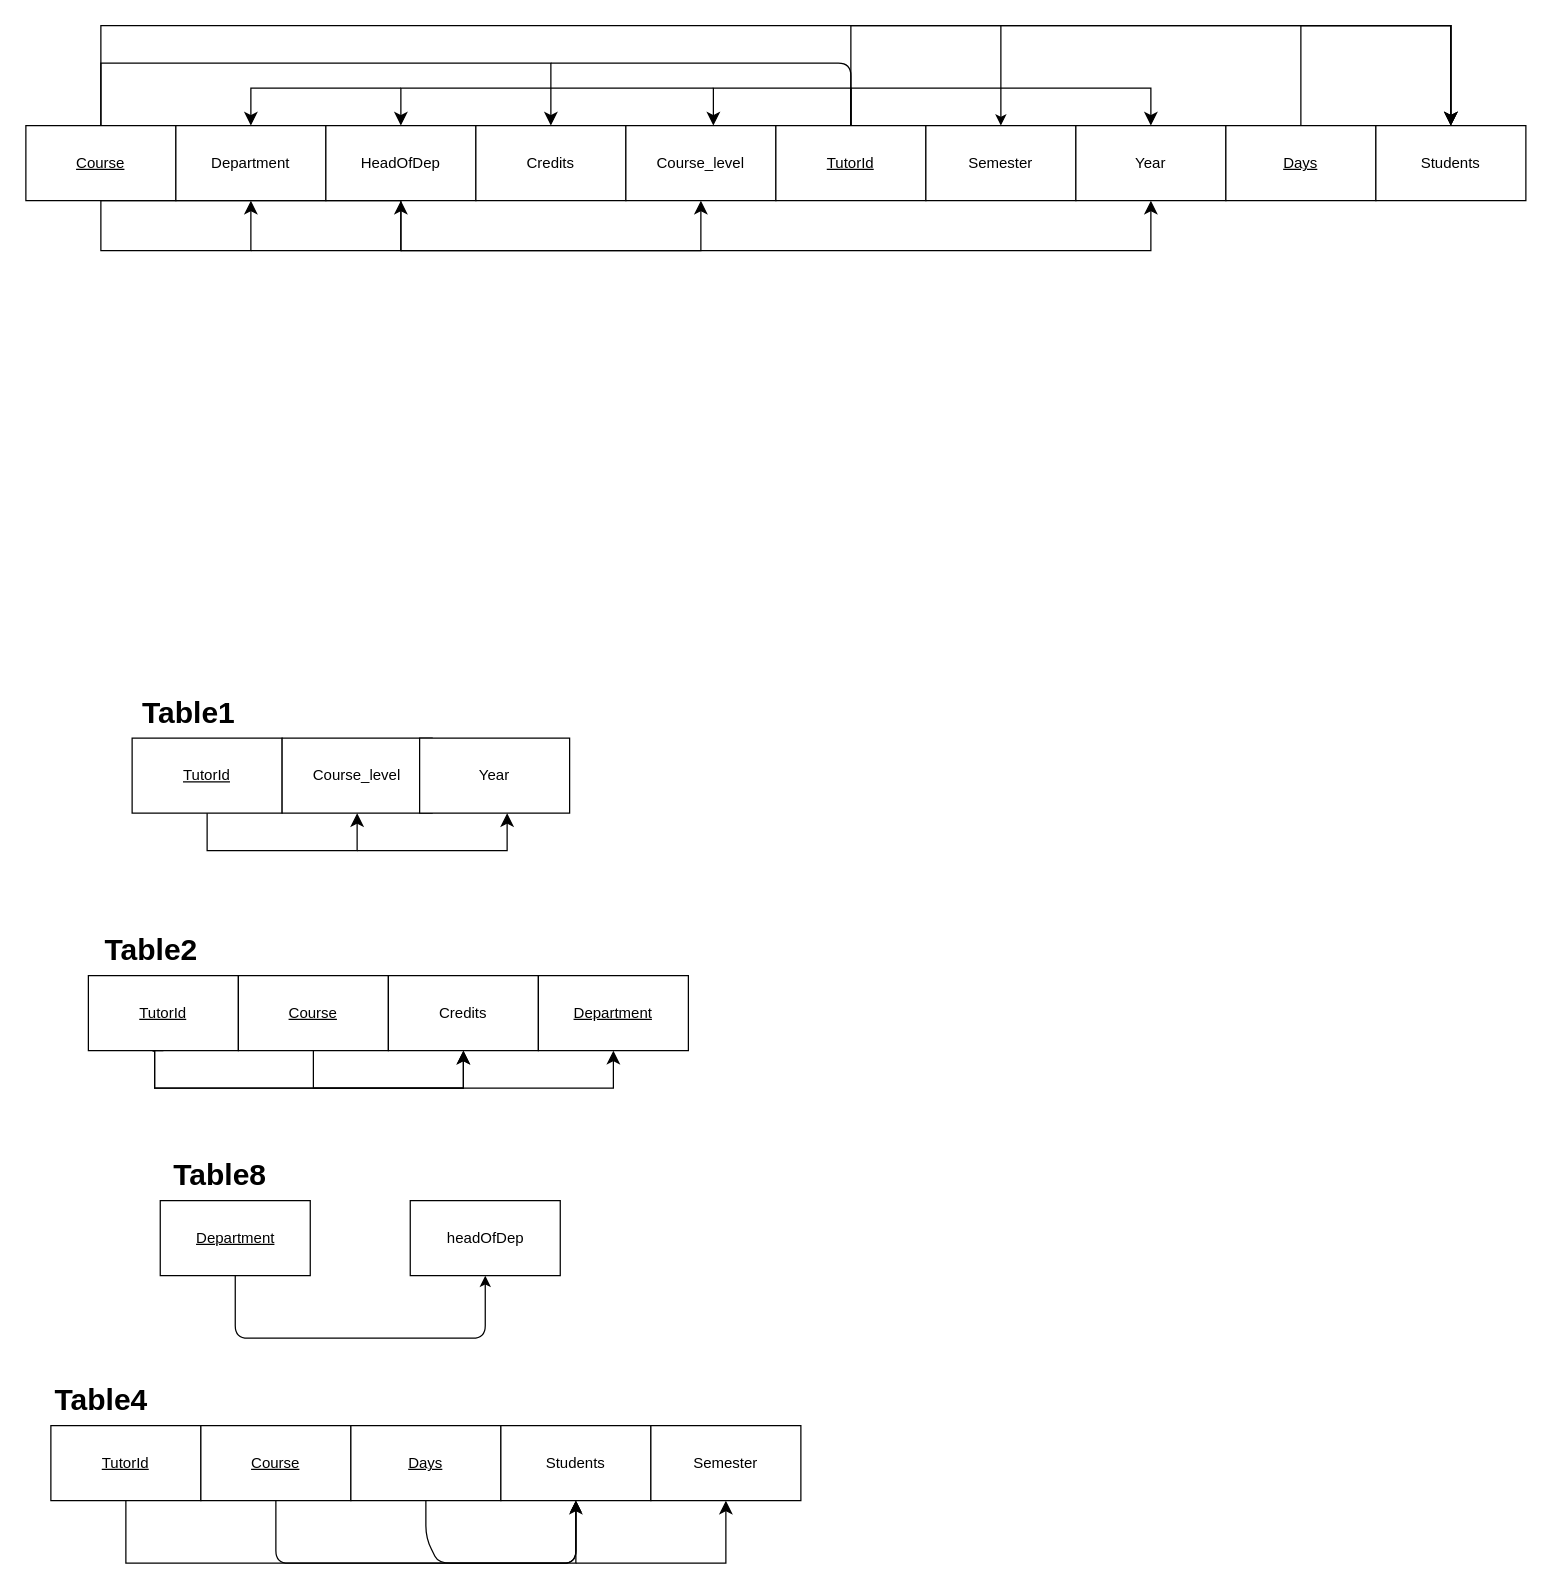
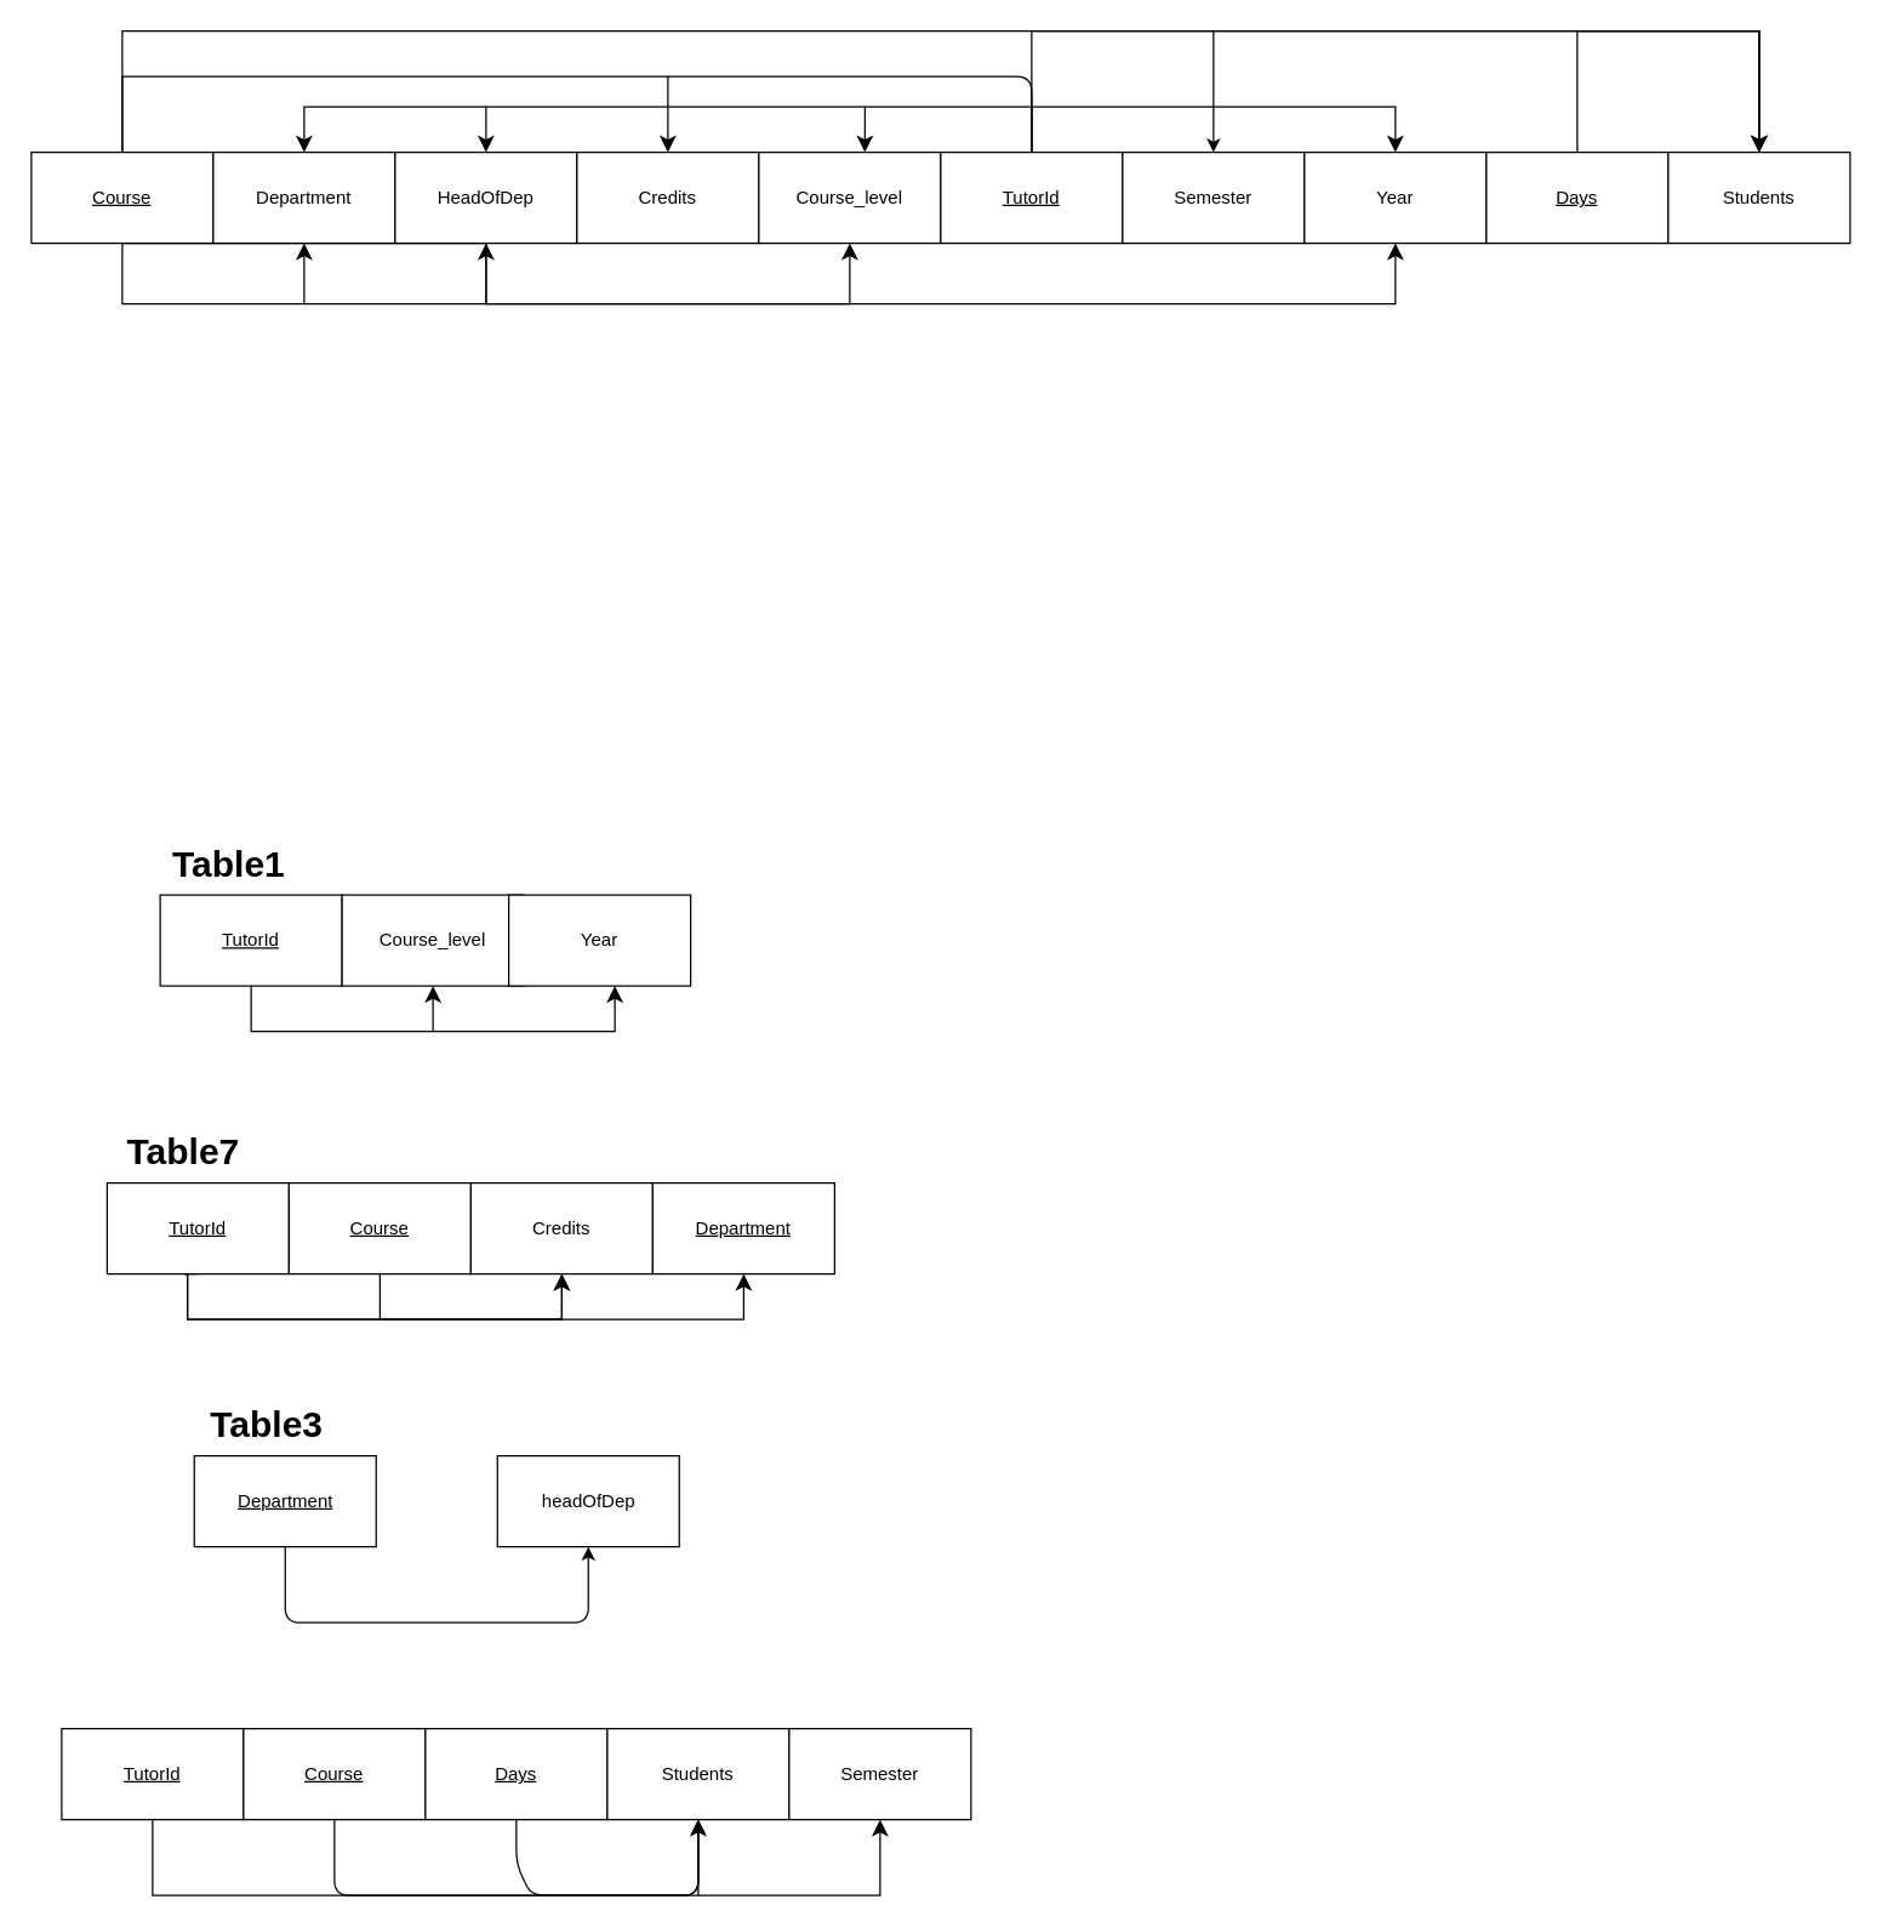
  <mxCell id="0" />
  <mxCell id="1" parent="0" />
  <mxCell id="2" value="&lt;u&gt;Course&lt;/u&gt;" style="rounded=0;whiteSpace=wrap;html=1;" parent="1" vertex="1"><mxGeometry x="20" y="100" width="120" height="60" as="geometry" /></mxCell>
  <mxCell id="3" value="Department" style="rounded=0;whiteSpace=wrap;html=1;" parent="1" vertex="1"><mxGeometry x="140" y="100" width="120" height="60" as="geometry" /></mxCell>
  <mxCell id="4" value="HeadOfDep" style="rounded=0;whiteSpace=wrap;html=1;" parent="1" vertex="1"><mxGeometry x="260" y="100" width="120" height="60" as="geometry" /></mxCell>
  <mxCell id="5" value="Credits" style="rounded=0;whiteSpace=wrap;html=1;" parent="1" vertex="1"><mxGeometry x="380" y="100" width="120" height="60" as="geometry" /></mxCell>
  <mxCell id="6" value="Course_level" style="rounded=0;whiteSpace=wrap;html=1;" parent="1" vertex="1"><mxGeometry x="500" y="100" width="120" height="60" as="geometry" /></mxCell>
  <mxCell id="7" value="&lt;u&gt;TutorId&lt;/u&gt;" style="rounded=0;whiteSpace=wrap;html=1;" parent="1" vertex="1"><mxGeometry x="620" y="100" width="120" height="60" as="geometry" /></mxCell>
  <mxCell id="8" value="Semester" style="rounded=0;whiteSpace=wrap;html=1;" parent="1" vertex="1"><mxGeometry x="740" y="100" width="120" height="60" as="geometry" /></mxCell>
  <mxCell id="9" value="Year" style="rounded=0;whiteSpace=wrap;html=1;" parent="1" vertex="1"><mxGeometry x="860" y="100" width="120" height="60" as="geometry" /></mxCell>
  <mxCell id="10" value="&lt;u&gt;Days&lt;/u&gt;" style="rounded=0;whiteSpace=wrap;html=1;" parent="1" vertex="1"><mxGeometry x="980" y="100" width="120" height="60" as="geometry" /></mxCell>
  <mxCell id="11" value="Students" style="rounded=0;whiteSpace=wrap;html=1;" parent="1" vertex="1"><mxGeometry x="1100" y="100" width="120" height="60" as="geometry" /></mxCell>
  <mxCell id="12" value="" style="edgeStyle=segmentEdgeStyle;endArrow=classic;html=1;curved=0;rounded=0;endSize=8;startSize=8;exitX=0.5;exitY=1;exitDx=0;exitDy=0;entryX=0.5;entryY=1;entryDx=0;entryDy=0;" parent="1" source="2" target="3" edge="1"><mxGeometry width="50" height="50" relative="1" as="geometry"><mxPoint x="-10" y="340" as="sourcePoint" /><mxPoint x="40" y="290" as="targetPoint" /><Array as="points"><mxPoint x="80" y="200" /><mxPoint x="200" y="200" /></Array></mxGeometry></mxCell>
  <mxCell id="13" value="" style="edgeStyle=segmentEdgeStyle;endArrow=classic;html=1;curved=0;rounded=0;endSize=8;startSize=8;entryX=0.5;entryY=1;entryDx=0;entryDy=0;" parent="1" target="4" edge="1"><mxGeometry width="50" height="50" relative="1" as="geometry"><mxPoint x="200" y="200" as="sourcePoint" /><mxPoint x="310" y="200" as="targetPoint" /></mxGeometry></mxCell>
  <mxCell id="14" value="" style="edgeStyle=segmentEdgeStyle;endArrow=classic;html=1;curved=0;rounded=0;endSize=8;startSize=8;" parent="1" target="9" edge="1"><mxGeometry width="50" height="50" relative="1" as="geometry"><mxPoint x="320" y="200" as="sourcePoint" /><mxPoint x="370" y="230" as="targetPoint" /></mxGeometry></mxCell>
  <mxCell id="15" value="" style="edgeStyle=segmentEdgeStyle;endArrow=classic;html=1;curved=0;rounded=0;endSize=8;startSize=8;exitX=0.5;exitY=1;exitDx=0;exitDy=0;entryX=0.5;entryY=1;entryDx=0;entryDy=0;" parent="1" source="2" target="6" edge="1"><mxGeometry width="50" height="50" relative="1" as="geometry"><mxPoint x="320" y="190" as="sourcePoint" /><mxPoint x="340" y="220" as="targetPoint" /><Array as="points"><mxPoint x="320" y="160" /><mxPoint x="320" y="200" /><mxPoint x="560" y="200" /></Array></mxGeometry></mxCell>
  <mxCell id="16" value="" style="edgeStyle=segmentEdgeStyle;endArrow=classic;html=1;curved=0;rounded=0;endSize=8;startSize=8;exitX=0.5;exitY=0;exitDx=0;exitDy=0;" parent="1" source="7" target="6" edge="1"><mxGeometry width="50" height="50" relative="1" as="geometry"><mxPoint x="550" y="40" as="sourcePoint" /><mxPoint x="600" y="-10" as="targetPoint" /><Array as="points"><mxPoint x="680" y="70" /><mxPoint x="570" y="70" /></Array></mxGeometry></mxCell>
  <mxCell id="17" value="" style="edgeStyle=segmentEdgeStyle;endArrow=classic;html=1;curved=0;rounded=0;endSize=8;startSize=8;exitX=0.5;exitY=0;exitDx=0;exitDy=0;entryX=0.5;entryY=0;entryDx=0;entryDy=0;" parent="1" source="7" target="9" edge="1"><mxGeometry width="50" height="50" relative="1" as="geometry"><mxPoint x="660" y="60" as="sourcePoint" /><mxPoint x="710" y="10" as="targetPoint" /><Array as="points"><mxPoint x="680" y="70" /><mxPoint x="920" y="70" /></Array></mxGeometry></mxCell>
  <mxCell id="18" value="" style="edgeStyle=segmentEdgeStyle;endArrow=classic;html=1;curved=0;rounded=0;endSize=8;startSize=8;" parent="1" target="4" edge="1"><mxGeometry width="50" height="50" relative="1" as="geometry"><mxPoint x="570" y="70" as="sourcePoint" /><mxPoint x="360" y="20" as="targetPoint" /></mxGeometry></mxCell>
  <mxCell id="19" value="" style="edgeStyle=segmentEdgeStyle;endArrow=classic;html=1;curved=0;rounded=0;endSize=8;startSize=8;" parent="1" target="3" edge="1"><mxGeometry width="50" height="50" relative="1" as="geometry"><mxPoint x="320" y="70" as="sourcePoint" /><mxPoint x="100" y="-10" as="targetPoint" /></mxGeometry></mxCell>
  <mxCell id="20" value="" style="edgeStyle=segmentEdgeStyle;endArrow=classic;html=1;curved=0;rounded=0;endSize=8;startSize=8;entryX=0.5;entryY=0;entryDx=0;entryDy=0;exitX=0.5;exitY=0;exitDx=0;exitDy=0;" parent="1" source="2" target="5" edge="1"><mxGeometry width="50" height="50" relative="1" as="geometry"><mxPoint x="30" y="70" as="sourcePoint" /><mxPoint x="80" y="20" as="targetPoint" /><Array as="points"><mxPoint x="80" y="50" /><mxPoint x="440" y="50" /></Array></mxGeometry></mxCell>
  <mxCell id="21" value="" style="endArrow=none;html=1;entryX=0.5;entryY=0;entryDx=0;entryDy=0;" parent="1" target="7" edge="1"><mxGeometry width="50" height="50" relative="1" as="geometry"><mxPoint x="440" y="50" as="sourcePoint" /><mxPoint x="650" y="0" as="targetPoint" /><Array as="points"><mxPoint x="600" y="50" /><mxPoint x="680" y="50" /></Array></mxGeometry></mxCell>
  <mxCell id="22" value="" style="edgeStyle=segmentEdgeStyle;endArrow=classic;html=1;curved=0;rounded=0;endSize=8;startSize=8;exitX=0.5;exitY=0;exitDx=0;exitDy=0;" parent="1" source="10" target="11" edge="1"><mxGeometry width="50" height="50" relative="1" as="geometry"><mxPoint x="970" y="60" as="sourcePoint" /><mxPoint x="1020" y="10" as="targetPoint" /><Array as="points"><mxPoint x="1040" y="20" /><mxPoint x="1160" y="20" /></Array></mxGeometry></mxCell>
  <mxCell id="23" value="" style="edgeStyle=segmentEdgeStyle;endArrow=classic;html=1;curved=0;rounded=0;endSize=8;startSize=8;exitX=0.5;exitY=0;exitDx=0;exitDy=0;entryX=0.5;entryY=0;entryDx=0;entryDy=0;" parent="1" source="2" target="11" edge="1"><mxGeometry width="50" height="50" relative="1" as="geometry"><mxPoint x="-10" y="80" as="sourcePoint" /><mxPoint x="40" y="30" as="targetPoint" /><Array as="points"><mxPoint x="80" y="20" /><mxPoint x="1160" y="20" /></Array></mxGeometry></mxCell>
  <mxCell id="24" value="" style="edgeStyle=segmentEdgeStyle;endArrow=classic;html=1;curved=0;rounded=0;endSize=8;startSize=8;entryX=0.5;entryY=0;entryDx=0;entryDy=0;exitX=0.5;exitY=0;exitDx=0;exitDy=0;" parent="1" source="7" target="11" edge="1"><mxGeometry width="50" height="50" relative="1" as="geometry"><mxPoint x="610" y="310" as="sourcePoint" /><mxPoint x="660" y="260" as="targetPoint" /><Array as="points"><mxPoint x="680" y="20" /><mxPoint x="1160" y="20" /></Array></mxGeometry></mxCell>
  <mxCell id="25" value="" style="endArrow=classic;html=1;" parent="1" target="8" edge="1"><mxGeometry width="50" height="50" relative="1" as="geometry"><mxPoint x="800" y="20" as="sourcePoint" /><mxPoint x="780" y="-30" as="targetPoint" /></mxGeometry></mxCell>
  <mxCell id="26" value="&lt;u&gt;TutorId&lt;/u&gt;" style="rounded=0;whiteSpace=wrap;html=1;" parent="1" vertex="1"><mxGeometry x="105" y="590" width="120" height="60" as="geometry" /></mxCell>
  <mxCell id="27" value="Course_level" style="rounded=0;whiteSpace=wrap;html=1;" parent="1" vertex="1"><mxGeometry x="225" y="590" width="120" height="60" as="geometry" /></mxCell>
  <mxCell id="28" value="Year" style="rounded=0;whiteSpace=wrap;html=1;" parent="1" vertex="1"><mxGeometry x="335" y="590" width="120" height="60" as="geometry" /></mxCell>
  <mxCell id="29" value="" style="edgeStyle=segmentEdgeStyle;endArrow=classic;html=1;curved=0;rounded=0;endSize=8;startSize=8;exitX=0.5;exitY=1;exitDx=0;exitDy=0;entryX=0.5;entryY=1;entryDx=0;entryDy=0;" parent="1" source="26" edge="1"><mxGeometry width="50" height="50" relative="1" as="geometry"><mxPoint x="215" y="740" as="sourcePoint" /><mxPoint x="285" y="650" as="targetPoint" /><Array as="points"><mxPoint x="165" y="680" /><mxPoint x="285" y="680" /></Array></mxGeometry></mxCell>
  <mxCell id="30" value="" style="edgeStyle=segmentEdgeStyle;endArrow=classic;html=1;curved=0;rounded=0;endSize=8;startSize=8;entryX=0.5;entryY=1;entryDx=0;entryDy=0;" parent="1" edge="1"><mxGeometry width="50" height="50" relative="1" as="geometry"><mxPoint x="285" y="680" as="sourcePoint" /><mxPoint x="405" y="650" as="targetPoint" /></mxGeometry></mxCell>
  <mxCell id="31" value="&lt;u&gt;TutorId&lt;/u&gt;" style="rounded=0;whiteSpace=wrap;html=1;" parent="1" vertex="1"><mxGeometry x="70" y="780" width="120" height="60" as="geometry" /></mxCell>
  <mxCell id="32" value="&lt;u&gt;Course&lt;/u&gt;" style="rounded=0;whiteSpace=wrap;html=1;" parent="1" vertex="1"><mxGeometry x="190" y="780" width="120" height="60" as="geometry" /></mxCell>
  <mxCell id="33" value="Credits" style="rounded=0;whiteSpace=wrap;html=1;" parent="1" vertex="1"><mxGeometry x="310" y="780" width="120" height="60" as="geometry" /></mxCell>
  <mxCell id="34" value="" style="edgeStyle=segmentEdgeStyle;endArrow=classic;html=1;curved=0;rounded=0;endSize=8;startSize=8;entryX=0.5;entryY=1;entryDx=0;entryDy=0;" parent="1" target="33" edge="1"><mxGeometry width="50" height="50" relative="1" as="geometry"><mxPoint x="250" y="870" as="sourcePoint" /><mxPoint x="330" y="870" as="targetPoint" /></mxGeometry></mxCell>
  <mxCell id="35" value="" style="edgeStyle=segmentEdgeStyle;endArrow=classic;html=1;curved=0;rounded=0;endSize=8;startSize=8;exitX=0.5;exitY=1;exitDx=0;exitDy=0;" parent="1" source="31" edge="1"><mxGeometry width="50" height="50" relative="1" as="geometry"><mxPoint x="320" y="890" as="sourcePoint" /><mxPoint x="370" y="840" as="targetPoint" /><Array as="points"><mxPoint x="123" y="840" /><mxPoint x="123" y="870" /><mxPoint x="370" y="870" /></Array></mxGeometry></mxCell>
  <mxCell id="36" value="" style="endArrow=none;html=1;entryX=0.5;entryY=1;entryDx=0;entryDy=0;" parent="1" target="32" edge="1"><mxGeometry width="50" height="50" relative="1" as="geometry"><mxPoint x="250" y="870" as="sourcePoint" /><mxPoint x="250" y="900" as="targetPoint" /></mxGeometry></mxCell>
  <mxCell id="37" value="&lt;u&gt;TutorId&lt;/u&gt;" style="rounded=0;whiteSpace=wrap;html=1;" parent="1" vertex="1"><mxGeometry x="40" y="1140" width="120" height="60" as="geometry" /></mxCell>
  <mxCell id="38" style="edgeStyle=none;html=1;exitX=0.5;exitY=1;exitDx=0;exitDy=0;entryX=0.5;entryY=1;entryDx=0;entryDy=0;" parent="1" source="39" target="42" edge="1"><mxGeometry relative="1" as="geometry"><Array as="points"><mxPoint x="220" y="1250" /><mxPoint x="340" y="1250" /><mxPoint x="400" y="1250" /><mxPoint x="460" y="1250" /></Array></mxGeometry></mxCell>
  <mxCell id="39" value="&lt;u&gt;Course&lt;/u&gt;" style="rounded=0;whiteSpace=wrap;html=1;" parent="1" vertex="1"><mxGeometry x="160" y="1140" width="120" height="60" as="geometry" /></mxCell>
  <mxCell id="40" style="edgeStyle=none;html=1;exitX=0.5;exitY=1;exitDx=0;exitDy=0;entryX=0.5;entryY=1;entryDx=0;entryDy=0;" parent="1" source="41" target="42" edge="1"><mxGeometry relative="1" as="geometry"><Array as="points"><mxPoint x="340" y="1230" /><mxPoint x="350" y="1250" /><mxPoint x="400" y="1250" /><mxPoint x="460" y="1250" /></Array></mxGeometry></mxCell>
  <mxCell id="41" value="&lt;u&gt;Days&lt;/u&gt;" style="rounded=0;whiteSpace=wrap;html=1;" parent="1" vertex="1"><mxGeometry x="280" y="1140" width="120" height="60" as="geometry" /></mxCell>
  <mxCell id="42" value="Students" style="rounded=0;whiteSpace=wrap;html=1;" parent="1" vertex="1"><mxGeometry x="400" y="1140" width="120" height="60" as="geometry" /></mxCell>
  <mxCell id="43" value="Semester" style="rounded=0;whiteSpace=wrap;html=1;" parent="1" vertex="1"><mxGeometry x="520" y="1140" width="120" height="60" as="geometry" /></mxCell>
  <mxCell id="44" value="" style="edgeStyle=segmentEdgeStyle;endArrow=classic;html=1;curved=0;rounded=0;endSize=8;startSize=8;entryX=0.5;entryY=1;entryDx=0;entryDy=0;exitX=0.5;exitY=1;exitDx=0;exitDy=0;" parent="1" source="37" target="42" edge="1"><mxGeometry width="50" height="50" relative="1" as="geometry"><mxPoint x="90" y="1260" as="sourcePoint" /><mxPoint x="140" y="1260" as="targetPoint" /><Array as="points"><mxPoint x="100" y="1250" /><mxPoint x="460" y="1250" /></Array></mxGeometry></mxCell>
  <mxCell id="45" value="" style="edgeStyle=segmentEdgeStyle;endArrow=classic;html=1;curved=0;rounded=0;endSize=8;startSize=8;" parent="1" edge="1"><mxGeometry width="50" height="50" relative="1" as="geometry"><mxPoint x="460" y="1250" as="sourcePoint" /><mxPoint x="580" y="1200" as="targetPoint" /></mxGeometry></mxCell>
  <mxCell id="46" style="edgeStyle=none;html=1;exitX=0.5;exitY=1;exitDx=0;exitDy=0;entryX=0.5;entryY=1;entryDx=0;entryDy=0;" parent="1" source="47" target="48" edge="1"><mxGeometry relative="1" as="geometry"><Array as="points"><mxPoint x="187.5" y="1070" /><mxPoint x="267.5" y="1070" /><mxPoint x="297.5" y="1070" /><mxPoint x="387.5" y="1070" /></Array></mxGeometry></mxCell>
  <mxCell id="47" value="&lt;u style=&quot;&quot;&gt;Department&lt;/u&gt;" style="rounded=0;whiteSpace=wrap;html=1;" parent="1" vertex="1"><mxGeometry x="127.5" y="960" width="120" height="60" as="geometry" /></mxCell>
  <mxCell id="48" value="headOfDep" style="rounded=0;whiteSpace=wrap;html=1;" parent="1" vertex="1"><mxGeometry x="327.5" y="960" width="120" height="60" as="geometry" /></mxCell>
  <mxCell id="49" value="&lt;u&gt;Department&lt;/u&gt;" style="rounded=0;whiteSpace=wrap;html=1;" parent="1" vertex="1"><mxGeometry x="430" y="780" width="120" height="60" as="geometry" /></mxCell>
  <mxCell id="50" value="" style="edgeStyle=segmentEdgeStyle;endArrow=classic;html=1;curved=0;rounded=0;endSize=8;startSize=8;entryX=0.5;entryY=1;entryDx=0;entryDy=0;exitX=0.428;exitY=1.006;exitDx=0;exitDy=0;exitPerimeter=0;" parent="1" source="31" target="49" edge="1"><mxGeometry width="50" height="50" relative="1" as="geometry"><mxPoint x="390" y="890" as="sourcePoint" /><mxPoint x="440" y="840" as="targetPoint" /><Array as="points"><mxPoint x="123" y="840" /><mxPoint x="123" y="870" /><mxPoint x="490" y="870" /></Array></mxGeometry></mxCell>
  <mxCell id="51" value="Table1" style="text;strokeColor=none;fillColor=none;html=1;fontSize=24;fontStyle=1;verticalAlign=middle;align=center;" parent="1" vertex="1"><mxGeometry x="100" y="550" width="100" height="40" as="geometry" /></mxCell>
- <mxCell id="52" value="Table2" style="text;strokeColor=none;fillColor=none;html=1;fontSize=24;fontStyle=1;verticalAlign=middle;align=center;" parent="1" vertex="1"><mxGeometry x="70" y="740" width="100" height="40" as="geometry" /></mxCell>
- <mxCell id="53" value="Table8" style="text;strokeColor=none;fillColor=none;html=1;fontSize=24;fontStyle=1;verticalAlign=middle;align=center;" parent="1" vertex="1"><mxGeometry x="125" y="920" width="100" height="40" as="geometry" /></mxCell>
- <mxCell id="54" value="Table4" style="text;strokeColor=none;fillColor=none;html=1;fontSize=24;fontStyle=1;verticalAlign=middle;align=center;" parent="1" vertex="1"><mxGeometry x="30" y="1100" width="100" height="40" as="geometry" /></mxCell>
+ <mxCell id="52" value="Table7" style="text;strokeColor=none;fillColor=none;html=1;fontSize=24;fontStyle=1;verticalAlign=middle;align=center;" parent="1" vertex="1"><mxGeometry x="70" y="740" width="100" height="40" as="geometry" /></mxCell>
+ <mxCell id="53" value="Table3" style="text;strokeColor=none;fillColor=none;html=1;fontSize=24;fontStyle=1;verticalAlign=middle;align=center;" parent="1" vertex="1"><mxGeometry x="125" y="920" width="100" height="40" as="geometry" /></mxCell>
